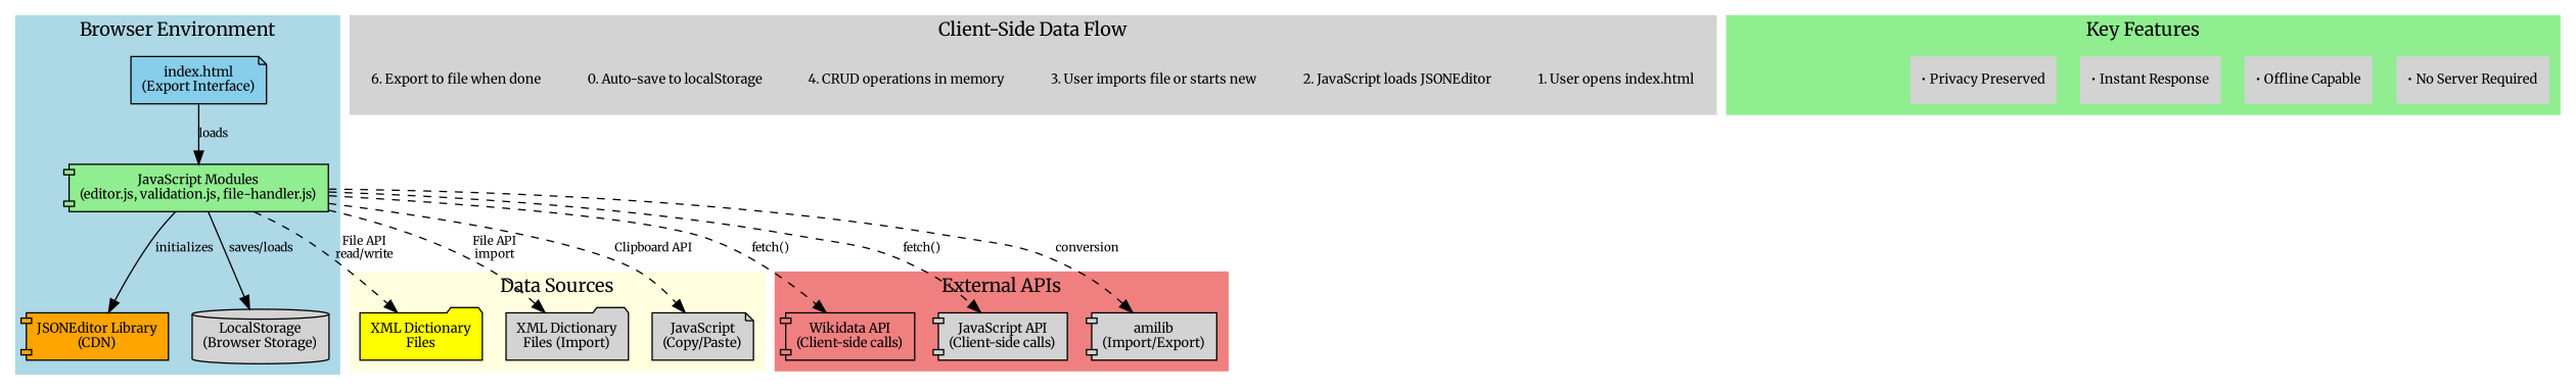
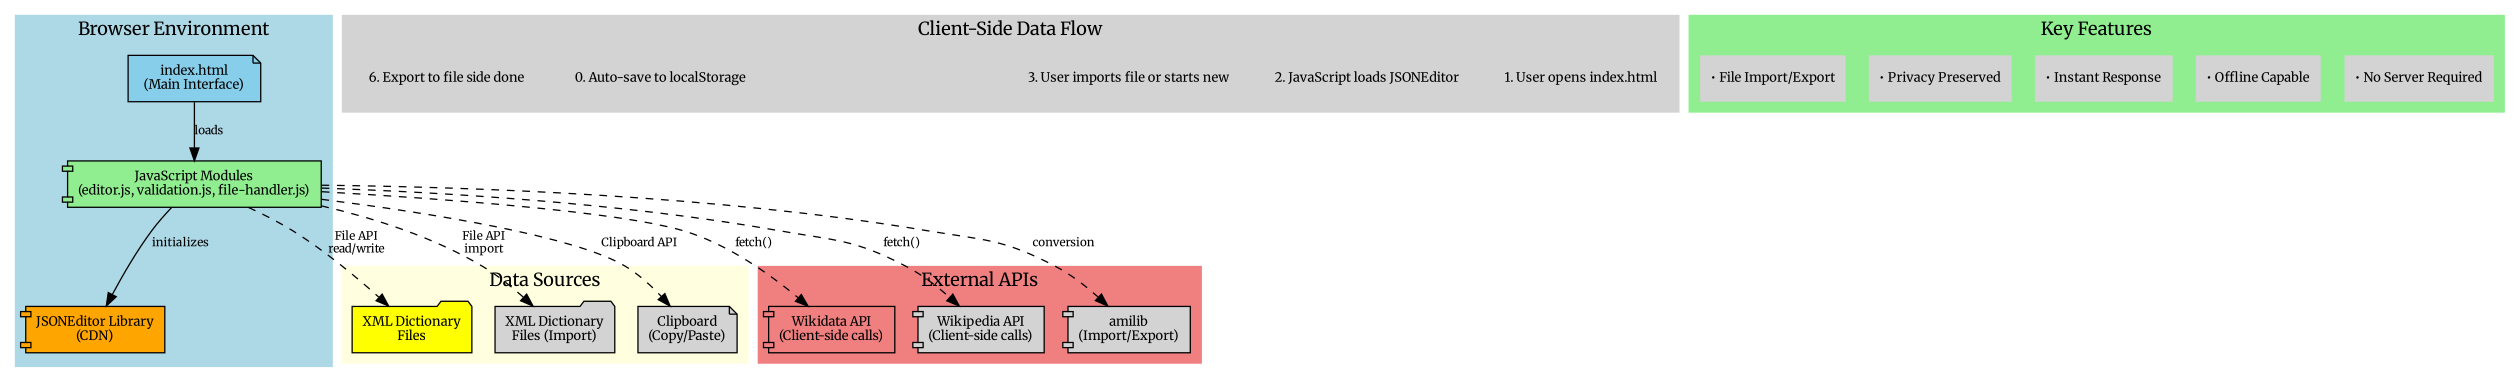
  digraph {
    fontname=Merriweather
    rankdir=TB
    node [fontname=Merriweather fontsize=10 shape=plaintext style=filled]
    edge [fontname=Merriweather fontsize=9 style=dashed]
-   n1 [fillcolor=skyblue label="index.html\n(Export Interface)" shape=note]
+   n1 [fillcolor=skyblue label="index.html\n(Main Interface)" shape=note]
    n2 [fillcolor=lightgreen label="JavaScript Modules\n(editor.js, validation.js, file-handler.js)" shape=component]
    n3 [fillcolor=orange label="JSONEditor Library\n(CDN)" shape=component]
-   n4 [label="LocalStorage\n(Browser Storage)" shape=cylinder]
    n5 [fillcolor=yellow label="XML Dictionary\nFiles" shape=folder]
    n6 [label="XML Dictionary\nFiles (Import)" shape=folder]
-   n7 [label="JavaScript\n(Copy/Paste)" shape=note]
+   n7 [label="Clipboard\n(Copy/Paste)" shape=note]
    n8 [fillcolor=lightcoral label="Wikidata API\n(Client-side calls)" shape=component]
-   n9 [label="JavaScript API\n(Client-side calls)" shape=component]
+   n9 [label="Wikipedia API\n(Client-side calls)" shape=component]
    n10 [label="amilib\n(Import/Export)" shape=component]
    n11 [label="1. User opens index.html"]
    n12 [label="2. JavaScript loads JSONEditor"]
    n13 [label="3. User imports file or starts new"]
-   n14 [label="4. CRUD operations in memory"]
    n15 [label="0. Auto-save to localStorage"]
-   n16 [label="6. Export to file when done"]
+   n16 [label="6. Export to file side done"]
    n17 [label="• No Server Required"]
    n18 [label="• Offline Capable"]
    n19 [label="• Instant Response"]
    n20 [label="• Privacy Preserved"]
+   n21 [label="• File Import/Export"]
    subgraph cluster_1 {
      color=lightblue
      label="Browser Environment"
      style=filled
      n1
      n2
      n3
-     n4
    }
    subgraph cluster_2 {
      color=lightyellow
      label="Data Sources"
      style=filled
      n5
      n6
      n7
    }
    subgraph cluster_3 {
      color=lightcoral
      label="External APIs"
      style=filled
      n8
      n9
      n10
    }
    subgraph cluster_4 {
      color=lightgray
      label="Client-Side Data Flow"
      style=filled
      n11
      n12
      n13
-     n14
      n15
      n16
    }
    subgraph cluster_5 {
      color=lightgreen
      label="Key Features"
      style=filled
      n17
      n18
      n19
      n20
+     n21
    }
    n1 -> n2 [label=loads style=""]
    n2 -> n3 [label=initializes style=""]
-   n2 -> n4 [label="saves/loads" style=""]
    n2 -> n5 [label="File API\nread/write"]
    n2 -> n6 [label="File API\nimport"]
    n2 -> n7 [label="Clipboard API"]
    n2 -> n8 [label="fetch()"]
    n2 -> n9 [label="fetch()"]
    n2 -> n10 [label=conversion]
  }
